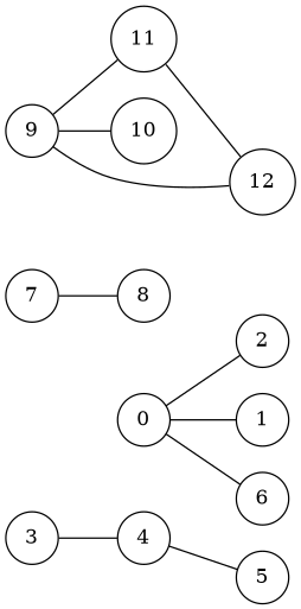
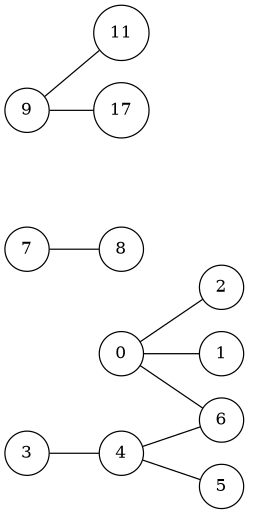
  graph {
    rankdir=LR
    node [shape=circle]
    0
    6
    2
    1
    3
    4
    5
    7
    8
    9
    11
-   10
-   12
+   10 [label=17]
    0 -- 6
    0 -- 2
    0 -- 1
    3 -- 4
+   4 -- 6
    4 -- 5
    7 -- 8
    9 -- 11
    9 -- 10
-   9 -- 12
-   11 -- 12
  }
